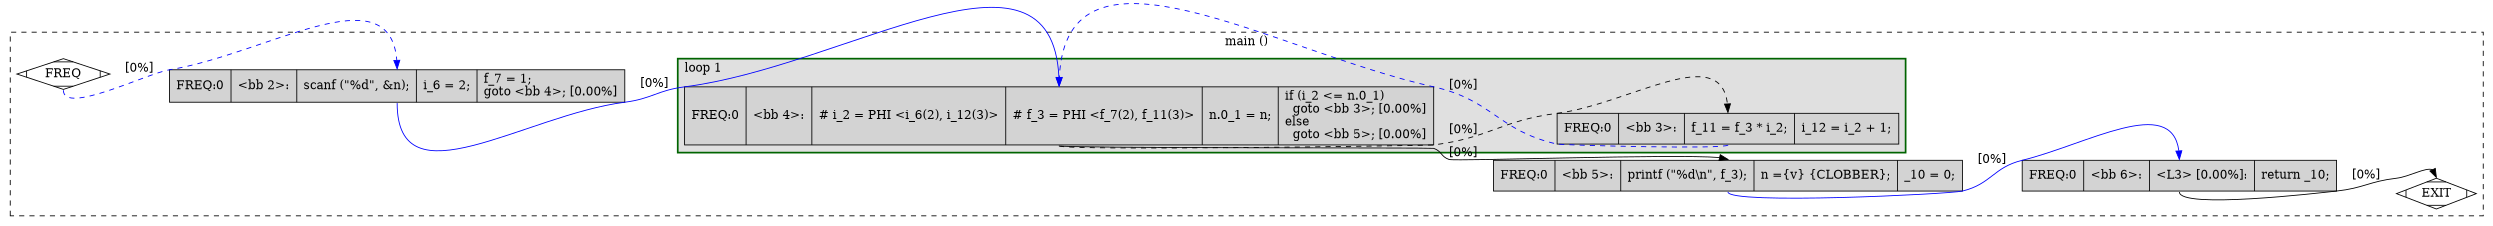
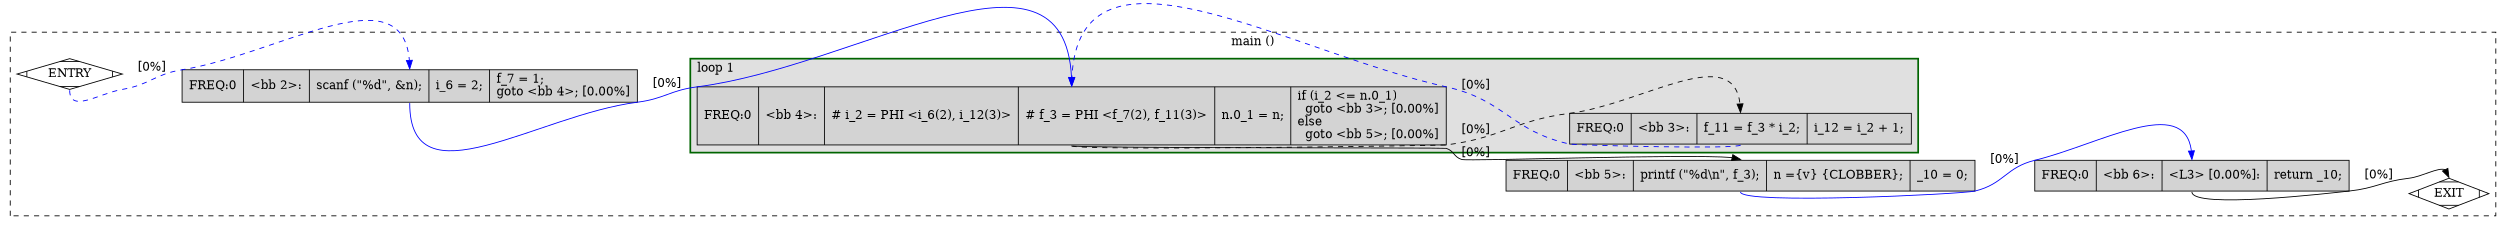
  digraph {
    rankdir=LR
    node [fillcolor=lightgrey shape=record style=filled]
    edge [color=blue constraint=true headport=n style=solid tailport=s weight=10]
    n1 [label="{ FREQ:0 |\<bb\ 4\>:\l|#\ i_2\ =\ PHI\ \<i_6(2),\ i_12(3)\>\l|#\ f_3\ =\ PHI\ \<f_7(2),\ f_11(3)\>\l|n.0_1\ =\ n;\l|if\ (i_2\ \<=\ n.0_1)\l\ \ goto\ \<bb\ 3\>;\ [0.00%]\lelse\l\ \ goto\ \<bb\ 5\>;\ [0.00%]\l}"]
    n2 [label="{ FREQ:0 |\<bb\ 3\>:\l|f_11\ =\ f_3\ *\ i_2;\l|i_12\ =\ i_2\ +\ 1;\l}"]
    n3 [label="{ FREQ:0 |\<bb\ 5\>:\l|printf\ (\"%d\\n\",\ f_3);\l|n\ =\{v\}\ \{CLOBBER\};\l|_10\ =\ 0;\l}"]
-   n4 [fillcolor=white label=FREQ shape=Mdiamond]
+   n4 [fillcolor=white label=ENTRY shape=Mdiamond]
    n5 [fillcolor=white label=EXIT shape=Mdiamond]
    n6 [label="{ FREQ:0 |\<bb\ 2\>:\l|scanf\ (\"%d\",\ &n);\l|i_6\ =\ 2;\l|f_7\ =\ 1;\lgoto\ \<bb\ 4\>;\ [0.00%]\l}"]
    n7 [label="{ FREQ:0 |\<bb\ 6\>:\l|\<L3\>\ [0.00%]:\l|return\ _10;\l}"]
    subgraph cluster_1 {
      color=black
      label="main ()"
      style=dashed
      n3
      n4
      n5
      n6
      n7
      subgraph cluster_2 {
        color=darkgreen
        fillcolor=grey88
        label="loop 1"
        labeljust=l
        penwidth=2
        style=filled
        n1
        n2
      }
    }
    n1 -> n2 [color=black label="[0%]" style=dashed]
    n1 -> n3 [color=black label="[0%]"]
    n2 -> n1 [constraint=false label="[0%]" style=dashed]
    n3 -> n7 [label="[0%]" weight=100]
    n4 -> n5 [style=invis color="" weight=""]
    n4 -> n6 [label="[0%]" style=dashed weight=100]
    n6 -> n1 [label="[0%]" weight=100]
    n7 -> n5 [color=black label="[0%]"]
  }
